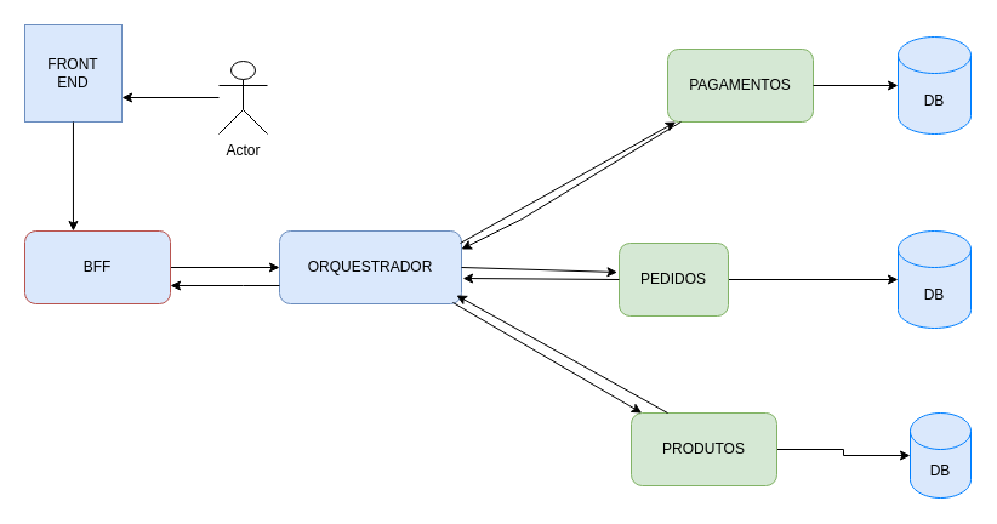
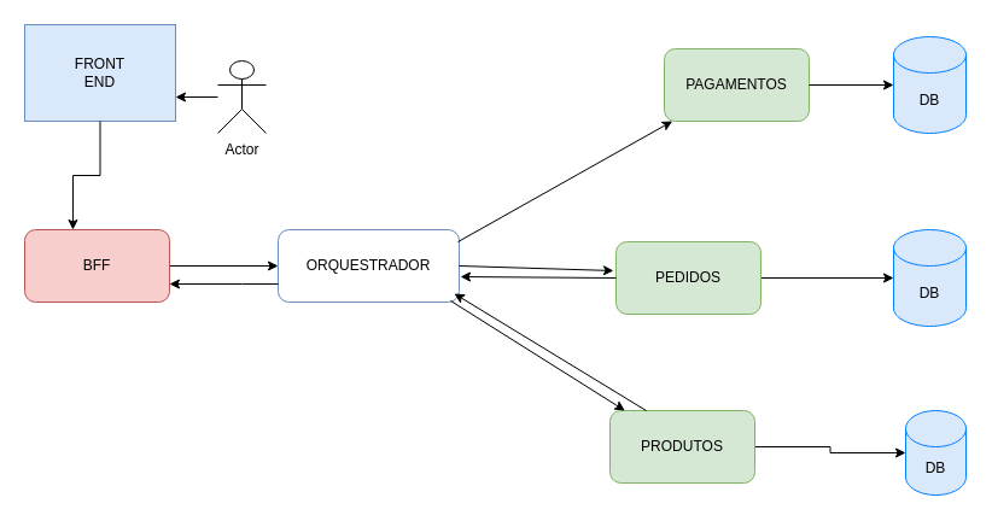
  <mxCell id="0" />
  <mxCell id="1" parent="0" />
  <mxCell id="2" style="edgeStyle=orthogonalEdgeStyle;rounded=0;orthogonalLoop=1;jettySize=auto;html=1;" edge="1" parent="1" source="3" target="9"><mxGeometry relative="1" as="geometry" /></mxCell>
- <mxCell id="3" value="BFF" style="rounded=1;whiteSpace=wrap;html=1;fillColor=#dae8fc;strokeColor=#b85450;" vertex="1" parent="1"><mxGeometry x="20" y="190" width="120" height="60" as="geometry" /></mxCell>
+ <mxCell id="3" value="BFF" style="rounded=1;whiteSpace=wrap;html=1;fillColor=#f8cecc;strokeColor=#b85450;" vertex="1" parent="1"><mxGeometry x="20" y="190" width="120" height="60" as="geometry" /></mxCell>
  <mxCell id="4" style="edgeStyle=orthogonalEdgeStyle;rounded=0;orthogonalLoop=1;jettySize=auto;html=1;" edge="1" parent="1" source="5" target="18"><mxGeometry relative="1" as="geometry" /></mxCell>
- <mxCell id="5" value="PEDIDOS" style="rounded=1;whiteSpace=wrap;html=1;fillColor=#d5e8d4;strokeColor=#82b366;" vertex="1" parent="1"><mxGeometry x="510" y="200" width="90" height="60" as="geometry" /></mxCell>
+ <mxCell id="5" value="PEDIDOS" style="rounded=1;whiteSpace=wrap;html=1;fillColor=#d5e8d4;strokeColor=#82b366;" vertex="1" parent="1"><mxGeometry x="510" y="200" width="120" height="60" as="geometry" /></mxCell>
  <mxCell id="6" style="edgeStyle=orthogonalEdgeStyle;rounded=0;orthogonalLoop=1;jettySize=auto;html=1;exitX=1;exitY=0.5;exitDx=0;exitDy=0;" edge="1" parent="1" source="7" target="17"><mxGeometry relative="1" as="geometry" /></mxCell>
- <mxCell id="7" value="PRODUTOS" style="rounded=1;whiteSpace=wrap;html=1;fillColor=#d5e8d4;strokeColor=#82b366;" vertex="1" parent="1"><mxGeometry x="520" y="340" width="120" height="60" as="geometry" /></mxCell>
+ <mxCell id="7" value="PRODUTOS" style="rounded=1;whiteSpace=wrap;html=1;fillColor=#d5e8d4;strokeColor=#82b366;" vertex="1" parent="1"><mxGeometry x="505" y="340" width="120" height="60" as="geometry" /></mxCell>
  <mxCell id="8" value="PAGAMENTOS" style="rounded=1;whiteSpace=wrap;html=1;fillColor=#d5e8d4;strokeColor=#82b366;" vertex="1" parent="1"><mxGeometry x="550" y="40" width="120" height="60" as="geometry" /></mxCell>
- <mxCell id="9" value="ORQUESTRADOR" style="rounded=1;whiteSpace=wrap;html=1;fillColor=#dae8fc;strokeColor=#6c8ebf;" vertex="1" parent="1"><mxGeometry x="230" y="190" width="150" height="60" as="geometry" /></mxCell>
+ <mxCell id="9" value="ORQUESTRADOR" style="rounded=1;whiteSpace=wrap;html=1;fillColor=#ffffff;strokeColor=#6c8ebf;" vertex="1" parent="1"><mxGeometry x="230" y="190" width="150" height="60" as="geometry" /></mxCell>
  <mxCell id="10" value="" style="endArrow=classic;html=1;rounded=0;" edge="1" parent="1" target="8"><mxGeometry width="50" height="50" relative="1" as="geometry"><mxPoint x="379" y="200" as="sourcePoint" /><mxPoint x="429" y="150" as="targetPoint" /></mxGeometry></mxCell>
  <mxCell id="11" value="" style="endArrow=classic;html=1;rounded=0;exitX=0.953;exitY=0.983;exitDx=0;exitDy=0;exitPerimeter=0;" edge="1" parent="1" source="9" target="7"><mxGeometry width="50" height="50" relative="1" as="geometry"><mxPoint x="380" y="280" as="sourcePoint" /><mxPoint x="430" y="230" as="targetPoint" /></mxGeometry></mxCell>
  <mxCell id="12" value="" style="endArrow=classic;html=1;rounded=0;exitX=0.25;exitY=0;exitDx=0;exitDy=0;entryX=0.973;entryY=0.883;entryDx=0;entryDy=0;entryPerimeter=0;" edge="1" parent="1" source="7" target="9"><mxGeometry width="50" height="50" relative="1" as="geometry"><mxPoint x="560" y="330" as="sourcePoint" /><mxPoint x="390" y="250" as="targetPoint" /></mxGeometry></mxCell>
  <mxCell id="13" value="" style="endArrow=classic;html=1;rounded=0;exitX=0;exitY=0.5;exitDx=0;exitDy=0;entryX=1.007;entryY=0.65;entryDx=0;entryDy=0;entryPerimeter=0;" edge="1" parent="1" source="5" target="9"><mxGeometry width="50" height="50" relative="1" as="geometry"><mxPoint x="380" y="280" as="sourcePoint" /><mxPoint x="430" y="230" as="targetPoint" /></mxGeometry></mxCell>
  <mxCell id="14" value="" style="endArrow=classic;html=1;rounded=0;exitX=1;exitY=0.5;exitDx=0;exitDy=0;entryX=-0.017;entryY=0.4;entryDx=0;entryDy=0;entryPerimeter=0;" edge="1" parent="1" source="9" target="5"><mxGeometry width="50" height="50" relative="1" as="geometry"><mxPoint x="380" y="280" as="sourcePoint" /><mxPoint x="430" y="230" as="targetPoint" /></mxGeometry></mxCell>
- <mxCell id="15" value="" style="endArrow=classic;html=1;rounded=0;entryX=1;entryY=0.25;entryDx=0;entryDy=0;" edge="1" parent="1" source="8" target="9"><mxGeometry width="50" height="50" relative="1" as="geometry"><mxPoint x="380" y="280" as="sourcePoint" /><mxPoint x="430" y="230" as="targetPoint" /><Array as="points"><mxPoint x="430" y="180" /></Array></mxGeometry></mxCell>
  <mxCell id="16" value="" style="endArrow=classic;html=1;rounded=0;entryX=1;entryY=0.75;entryDx=0;entryDy=0;exitX=0;exitY=0.75;exitDx=0;exitDy=0;" edge="1" parent="1" source="9" target="3"><mxGeometry width="50" height="50" relative="1" as="geometry"><mxPoint x="220" y="220" as="sourcePoint" /><mxPoint x="430" y="230" as="targetPoint" /><Array as="points"><mxPoint x="200" y="235" /></Array></mxGeometry></mxCell>
  <mxCell id="17" value="DB" style="shape=cylinder3;whiteSpace=wrap;html=1;boundedLbl=1;backgroundOutline=1;size=15;fillColor=#dae8fc;strokeColor=#007FFF;" vertex="1" parent="1"><mxGeometry x="750" y="340" width="50" height="70" as="geometry" /></mxCell>
  <mxCell id="18" value="DB" style="shape=cylinder3;whiteSpace=wrap;html=1;boundedLbl=1;backgroundOutline=1;size=15;fillColor=#dae8fc;strokeColor=#007FFF;" vertex="1" parent="1"><mxGeometry x="740" y="190" width="60" height="80" as="geometry" /></mxCell>
  <mxCell id="19" value="DB" style="shape=cylinder3;whiteSpace=wrap;html=1;boundedLbl=1;backgroundOutline=1;size=15;fillColor=#dae8fc;strokeColor=#007FFF;" vertex="1" parent="1"><mxGeometry x="740" y="30" width="60" height="80" as="geometry" /></mxCell>
  <mxCell id="20" style="edgeStyle=orthogonalEdgeStyle;rounded=0;orthogonalLoop=1;jettySize=auto;html=1;entryX=0;entryY=0.5;entryDx=0;entryDy=0;entryPerimeter=0;" edge="1" parent="1" source="8" target="19"><mxGeometry relative="1" as="geometry" /></mxCell>
- <mxCell id="21" value="FRONT&lt;div&gt;END&lt;/div&gt;" style="whiteSpace=wrap;html=1;aspect=fixed;fillColor=#dae8fc;strokeColor=#6c8ebf;" vertex="1" parent="1"><mxGeometry x="20" y="20" width="80" height="80" as="geometry" /></mxCell>
+ <mxCell id="21" value="FRONT&lt;div&gt;END&lt;/div&gt;" style="whiteSpace=wrap;html=1;aspect=fixed;fillColor=#dae8fc;strokeColor=#6c8ebf;" vertex="1" parent="1"><mxGeometry x="20" y="20" width="125" height="80" as="geometry" /></mxCell>
  <mxCell id="22" style="edgeStyle=orthogonalEdgeStyle;rounded=0;orthogonalLoop=1;jettySize=auto;html=1;entryX=0.333;entryY=0;entryDx=0;entryDy=0;entryPerimeter=0;" edge="1" parent="1" source="21" target="3"><mxGeometry relative="1" as="geometry" /></mxCell>
  <mxCell id="23" style="edgeStyle=orthogonalEdgeStyle;rounded=0;orthogonalLoop=1;jettySize=auto;html=1;entryX=1;entryY=0.75;entryDx=0;entryDy=0;" edge="1" parent="1" source="24" target="21"><mxGeometry relative="1" as="geometry"><mxPoint x="140" y="80" as="targetPoint" /></mxGeometry></mxCell>
  <mxCell id="24" value="Actor" style="shape=umlActor;verticalLabelPosition=bottom;verticalAlign=top;html=1;outlineConnect=0;" vertex="1" parent="1"><mxGeometry x="180" y="50" width="40" height="60" as="geometry" /></mxCell>
